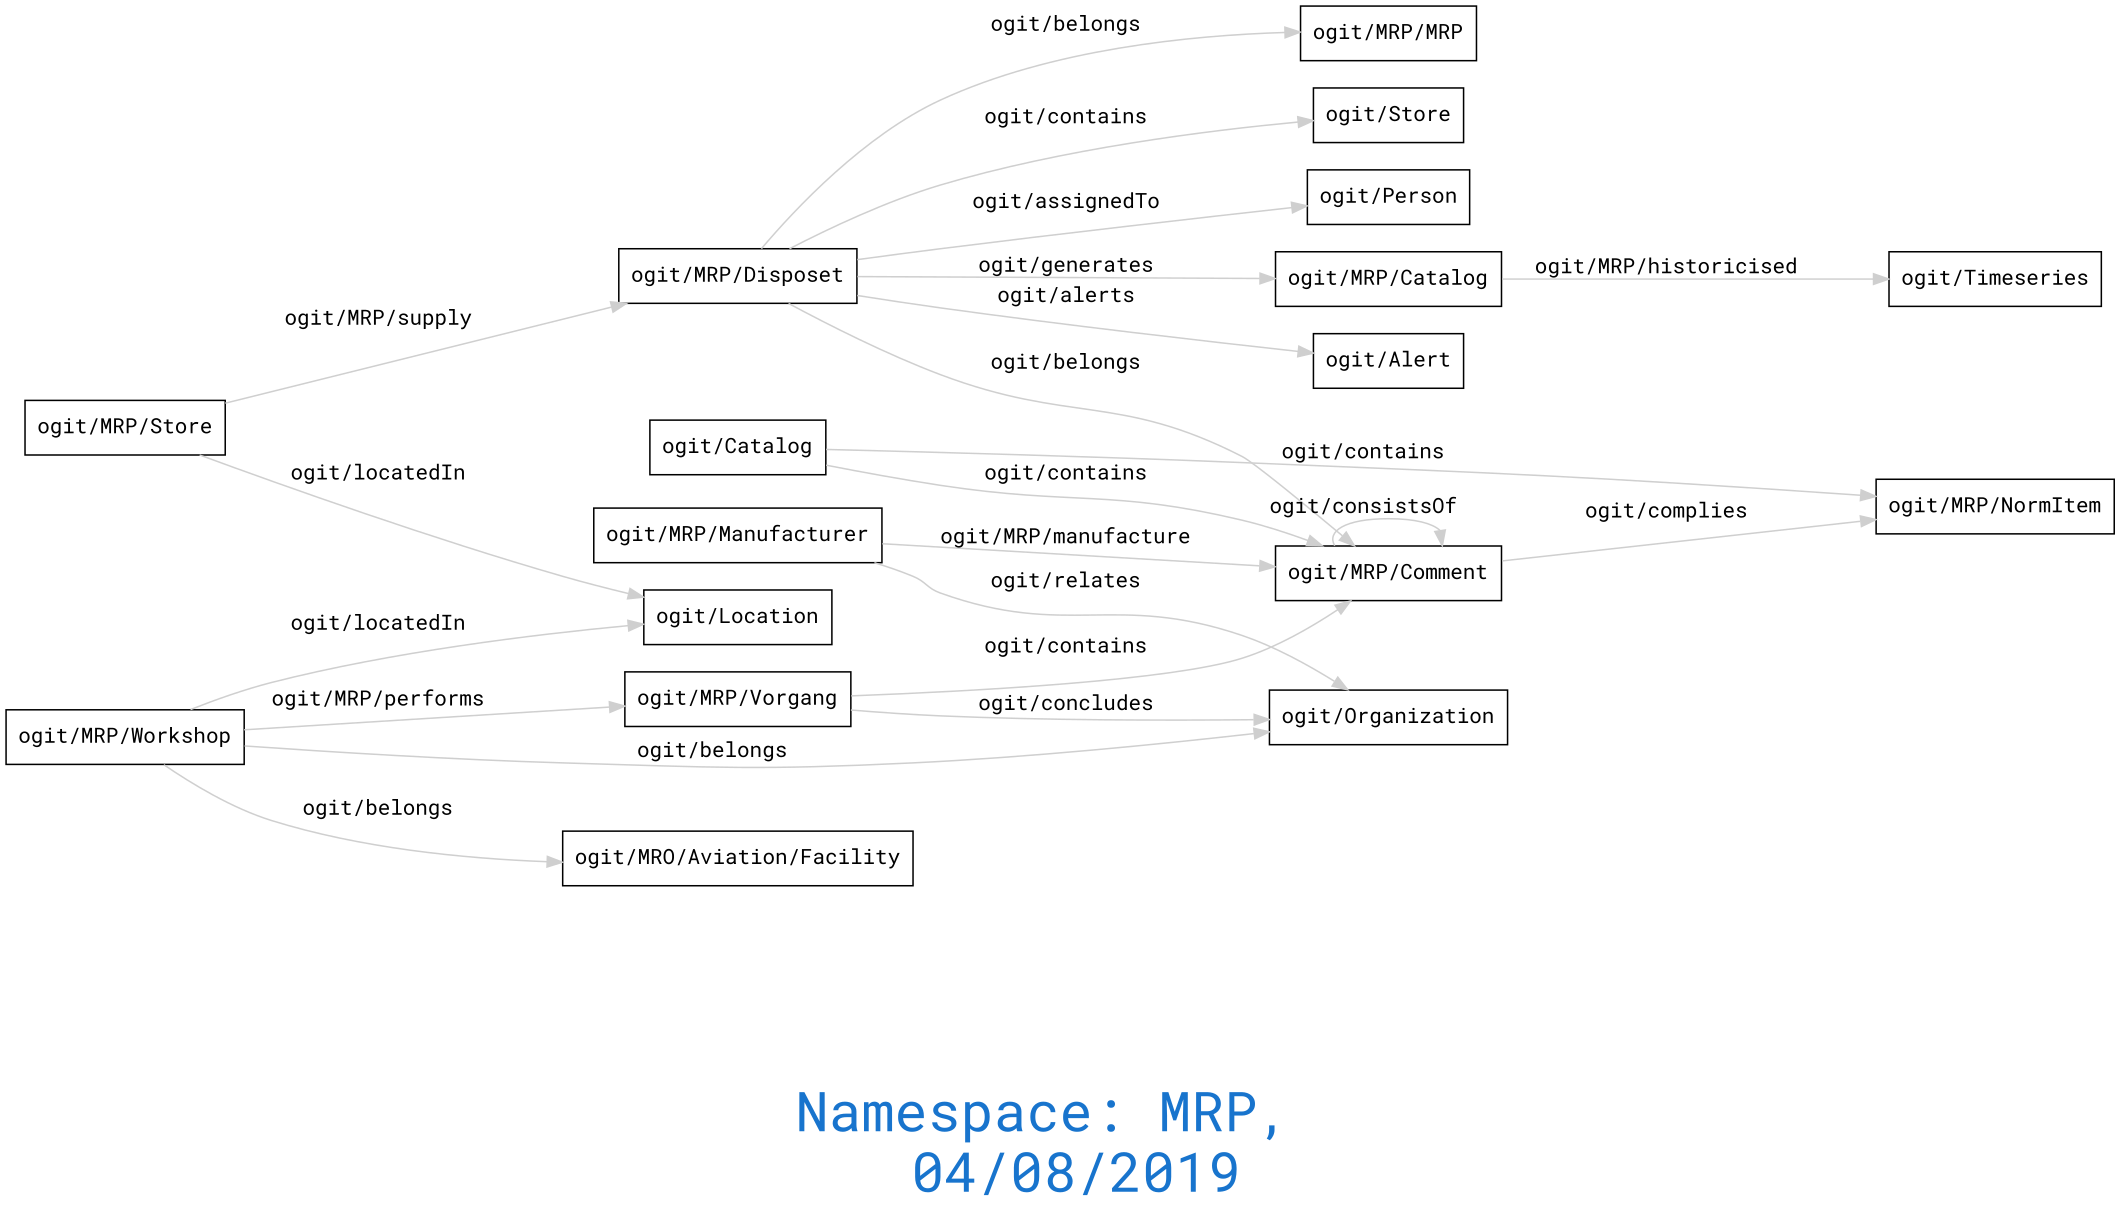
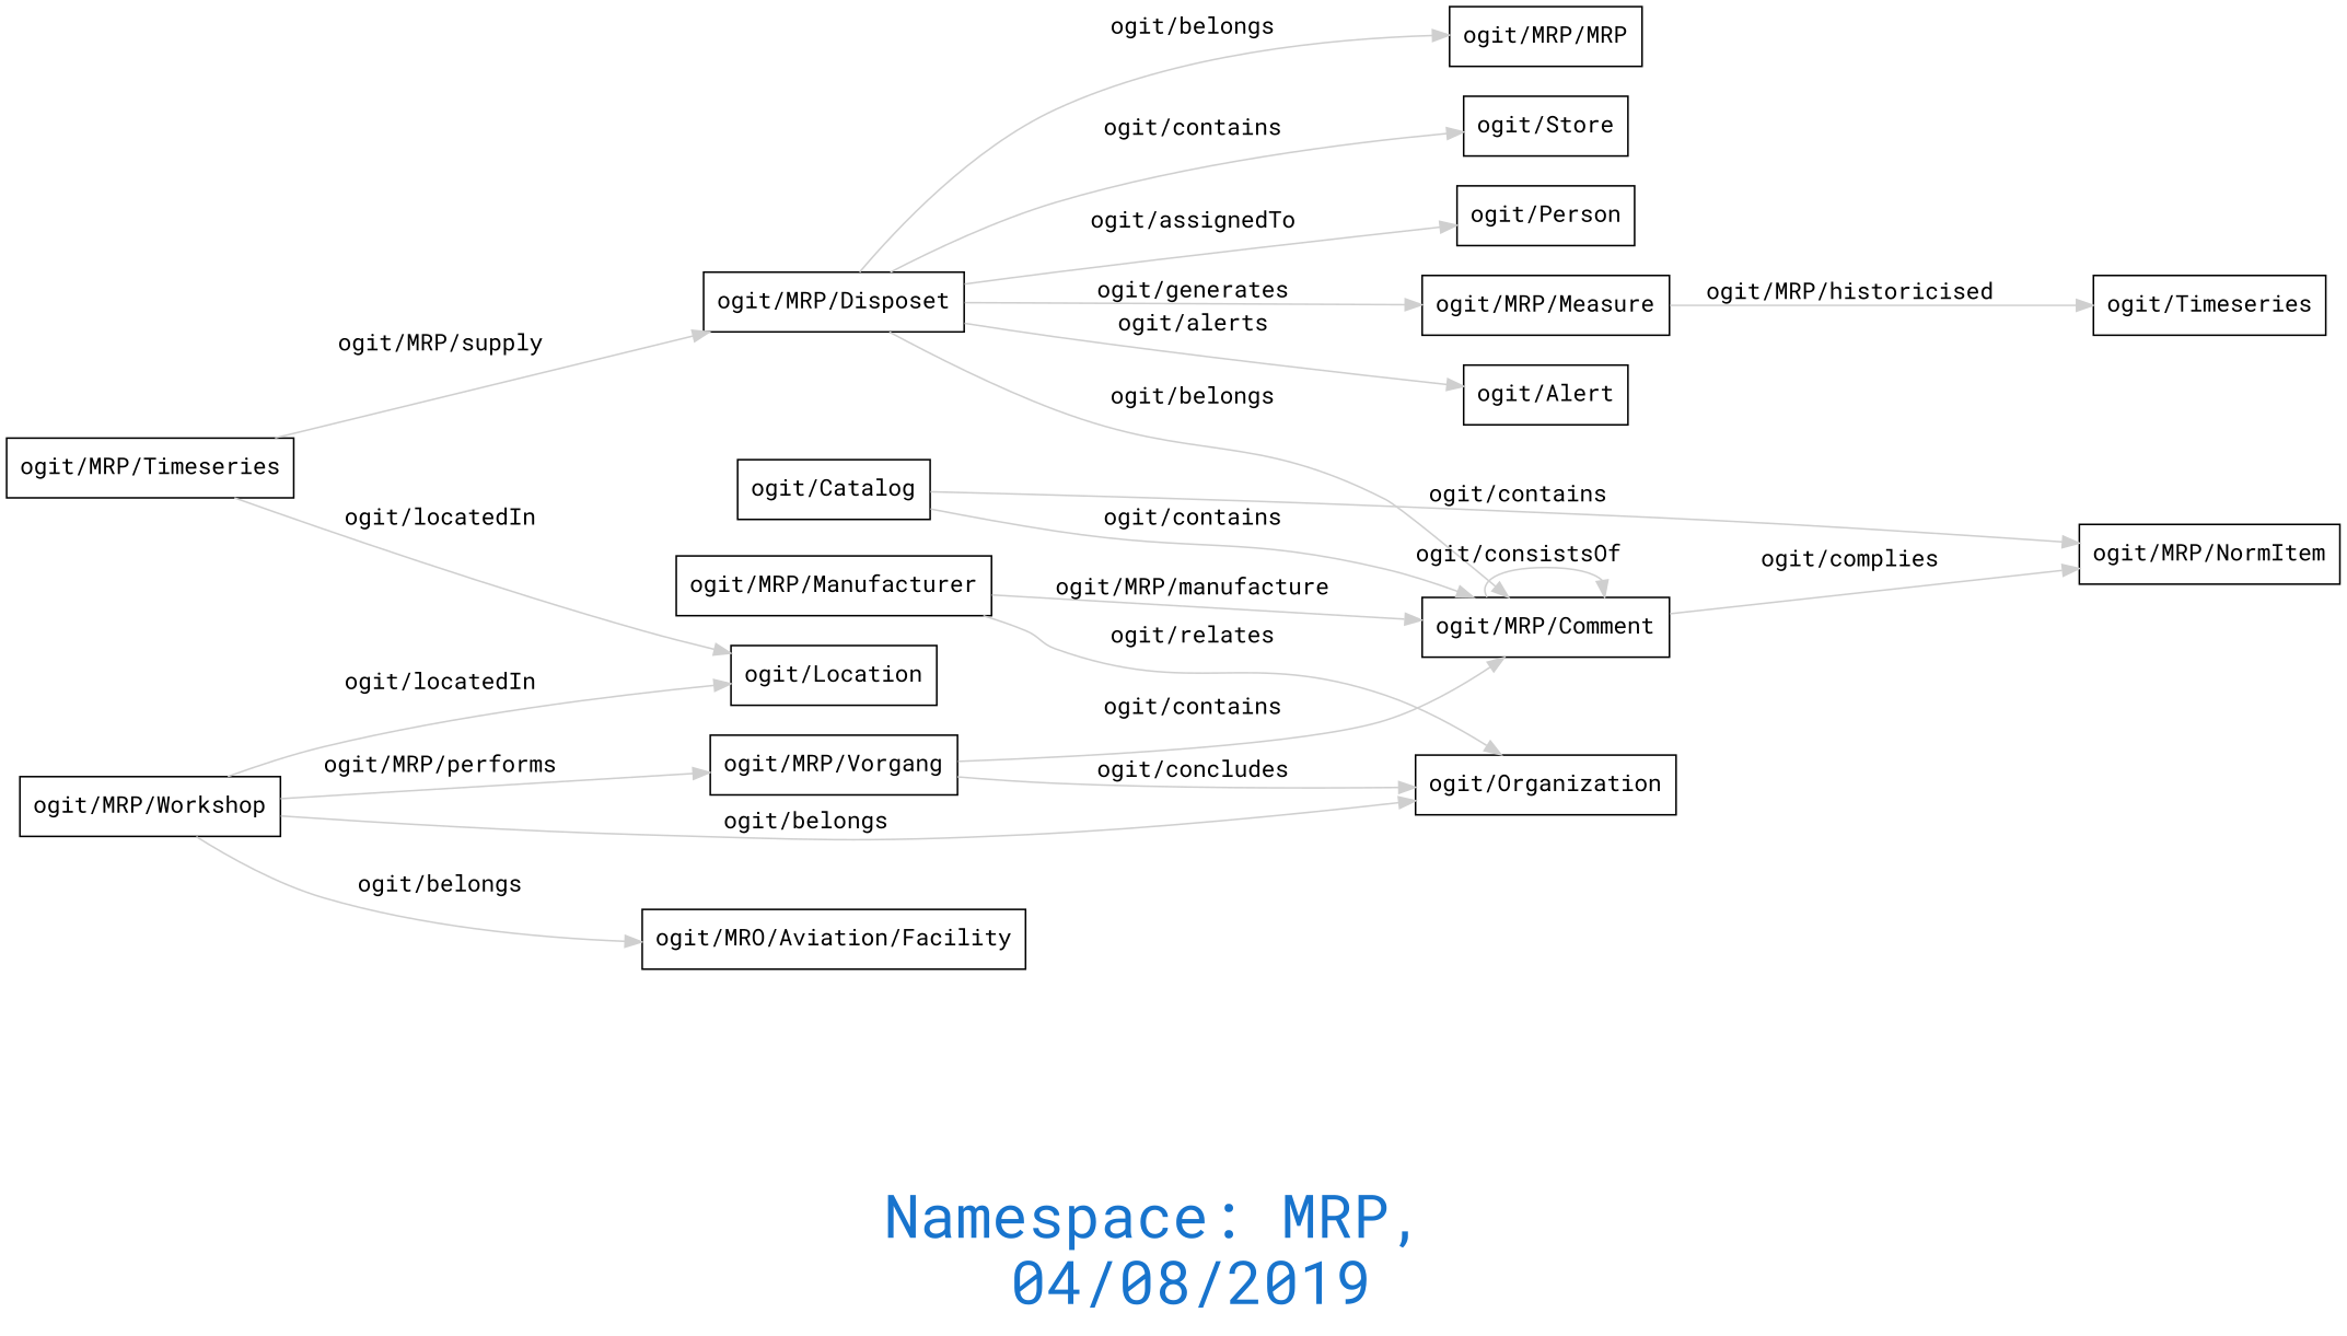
  digraph {
    fontcolor=dodgerblue3
    fontname="Roboto Mono"
    fontsize=36
    label="\n\n\nNamespace: MRP, \n 04/08/2019"
    rankdir=LR
    node [fontname="Roboto Mono" shape=polygon]
    edge [color=gray81 fontname="Roboto Mono"]
    n1 [label="ogit/Store"]
    "ogit/MRP/Disposet"
    n3 [label="ogit/MRP/Comment"]
    "ogit/Person"
-   "ogit/MRP/Measure" [label="ogit/MRP/Catalog"]
+   "ogit/MRP/Measure"
    "ogit/Alert"
    n7 [label="ogit/MRP/MRP"]
    "ogit/MRP/NormItem"
    "ogit/Timeseries"
    "ogit/MRP/Vorgang"
    "ogit/Organization"
    "ogit/Catalog"
    "ogit/MRP/Workshop"
    "ogit/Location"
    "ogit/MRO/Aviation/Facility"
-   "ogit/MRP/Store"
+   "ogit/MRP/Store" [label="ogit/MRP/Timeseries"]
    "ogit/MRP/Manufacturer"
    "ogit/MRP/Disposet" -> n1 [label="ogit/contains    "]
    "ogit/MRP/Disposet" -> n3 [label="ogit/belongs    "]
    "ogit/MRP/Disposet" -> "ogit/Person" [label="ogit/assignedTo    "]
    "ogit/MRP/Disposet" -> "ogit/MRP/Measure" [label="ogit/generates    "]
    "ogit/MRP/Disposet" -> "ogit/Alert" [label="ogit/alerts    "]
    "ogit/MRP/Disposet" -> n7 [label="ogit/belongs    "]
    n3 -> n3 [label="ogit/consistsOf    "]
    n3 -> "ogit/MRP/NormItem" [label="ogit/complies    "]
    "ogit/MRP/Measure" -> "ogit/Timeseries" [label="ogit/MRP/historicised    "]
    "ogit/MRP/Vorgang" -> n3 [label="ogit/contains    "]
    "ogit/MRP/Vorgang" -> "ogit/Organization" [label="ogit/concludes    "]
    "ogit/Catalog" -> n3 [label="ogit/contains    "]
    "ogit/Catalog" -> "ogit/MRP/NormItem" [label="ogit/contains    "]
    "ogit/MRP/Workshop" -> "ogit/MRP/Vorgang" [label="ogit/MRP/performs    "]
    "ogit/MRP/Workshop" -> "ogit/Organization" [label="ogit/belongs    "]
    "ogit/MRP/Workshop" -> "ogit/Location" [label="ogit/locatedIn    "]
    "ogit/MRP/Workshop" -> "ogit/MRO/Aviation/Facility" [label="ogit/belongs    "]
    "ogit/MRP/Store" -> "ogit/MRP/Disposet" [label="ogit/MRP/supply    "]
    "ogit/MRP/Store" -> "ogit/Location" [label="ogit/locatedIn    "]
    "ogit/MRP/Manufacturer" -> n3 [label="ogit/MRP/manufacture    "]
    "ogit/MRP/Manufacturer" -> "ogit/Organization" [label="ogit/relates    "]
  }
